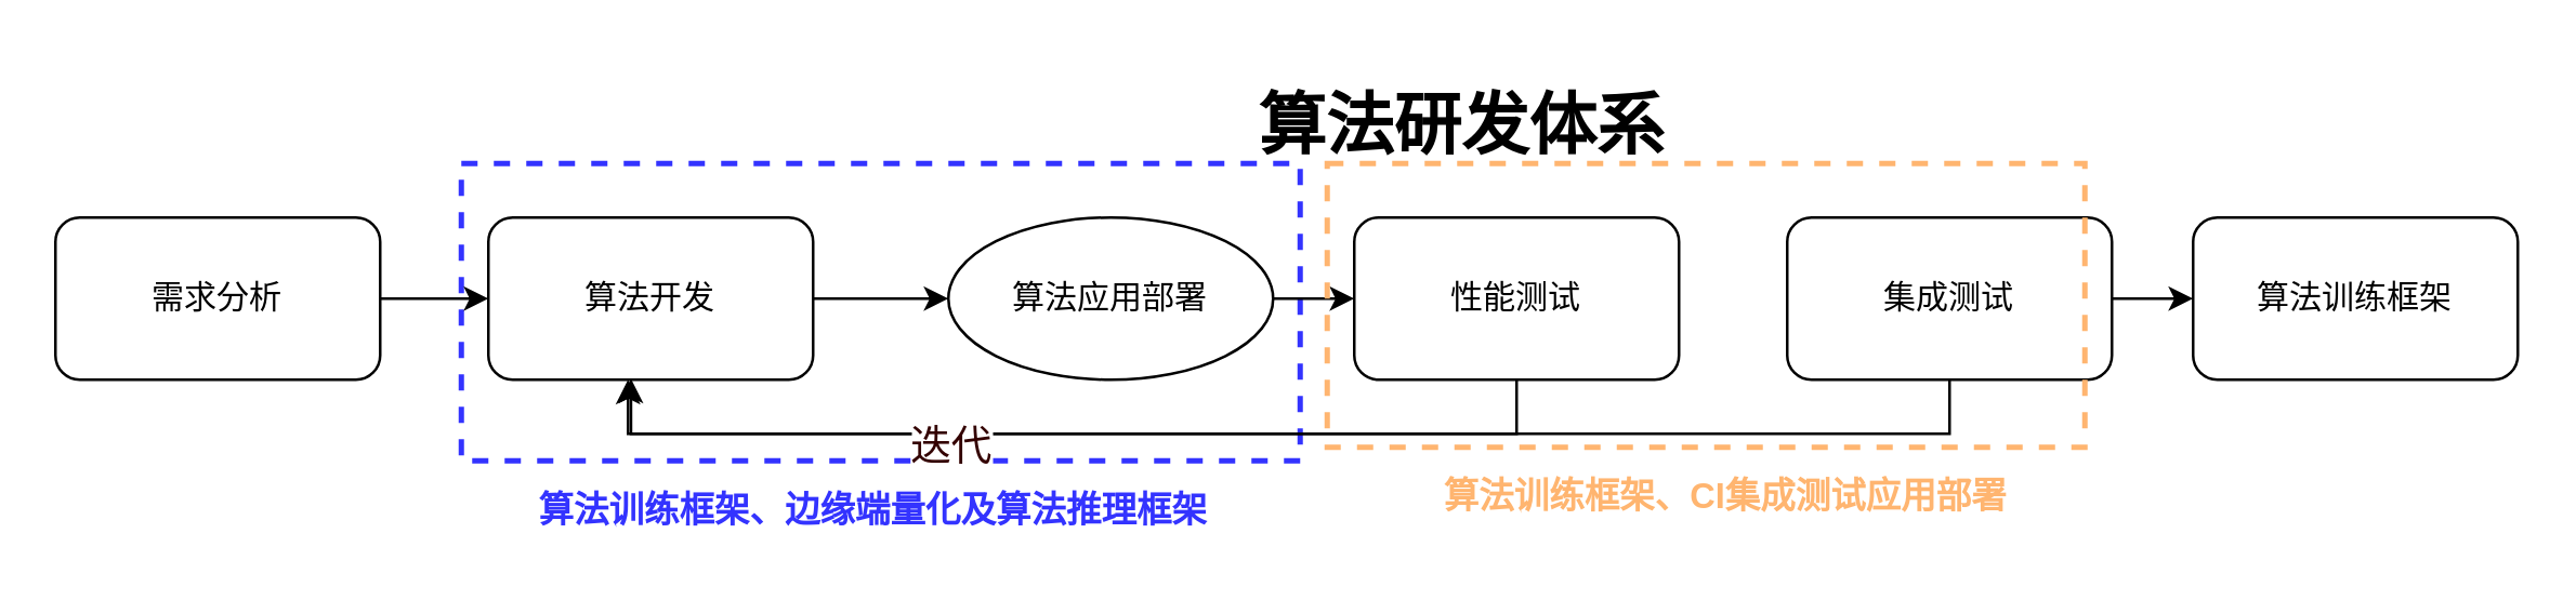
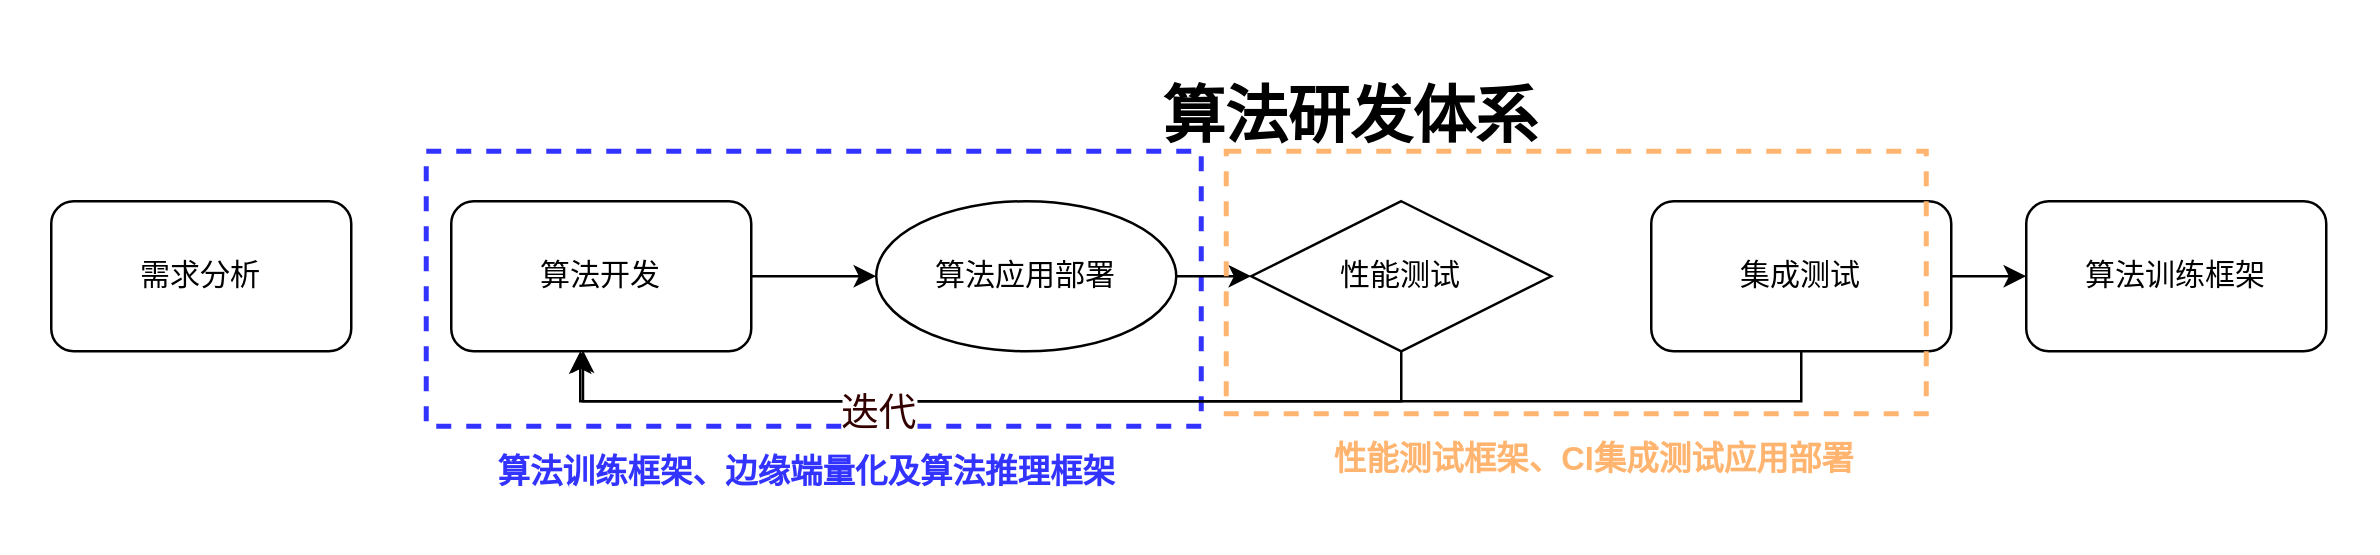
  <mxCell id="0" />
  <mxCell id="1" parent="0" />
  <mxCell id="2" value="" style="rounded=0;whiteSpace=wrap;html=1;fontSize=20;fillColor=none;dashed=1;strokeColor=#3333FF;strokeWidth=2;" vertex="1" parent="1"><mxGeometry x="170" y="60" width="310" height="110" as="geometry" /></mxCell>
  <mxCell id="3" style="edgeStyle=orthogonalEdgeStyle;rounded=0;orthogonalLoop=1;jettySize=auto;html=1;exitX=1;exitY=0.5;exitDx=0;exitDy=0;entryX=0;entryY=0.5;entryDx=0;entryDy=0;fontSize=20;" edge="1" parent="1" source="4" target="6"><mxGeometry relative="1" as="geometry" /></mxCell>
  <mxCell id="4" value="算法开发" style="rounded=1;whiteSpace=wrap;html=1;" vertex="1" parent="1"><mxGeometry x="180" y="80" width="120" height="60" as="geometry" /></mxCell>
  <mxCell id="5" style="edgeStyle=orthogonalEdgeStyle;rounded=0;orthogonalLoop=1;jettySize=auto;html=1;exitX=1;exitY=0.5;exitDx=0;exitDy=0;entryX=0;entryY=0.5;entryDx=0;entryDy=0;fontSize=20;" edge="1" parent="1" source="6" target="8"><mxGeometry relative="1" as="geometry" /></mxCell>
  <mxCell id="6" value="算法应用部署" style="ellipse;whiteSpace=wrap;html=1;" vertex="1" parent="1"><mxGeometry x="350" y="80" width="120" height="60" as="geometry" /></mxCell>
  <mxCell id="7" style="edgeStyle=orthogonalEdgeStyle;rounded=0;orthogonalLoop=1;jettySize=auto;html=1;exitX=0.5;exitY=1;exitDx=0;exitDy=0;entryX=0.439;entryY=0.993;entryDx=0;entryDy=0;entryPerimeter=0;fontSize=20;" edge="1" parent="1" source="8" target="4"><mxGeometry relative="1" as="geometry" /></mxCell>
- <mxCell id="8" value="性能测试" style="rounded=1;whiteSpace=wrap;html=1;" vertex="1" parent="1"><mxGeometry x="500" y="80" width="120" height="60" as="geometry" /></mxCell>
+ <mxCell id="8" value="性能测试" style="rhombus;whiteSpace=wrap;html=1;" vertex="1" parent="1"><mxGeometry x="500" y="80" width="120" height="60" as="geometry" /></mxCell>
  <mxCell id="9" style="edgeStyle=orthogonalEdgeStyle;rounded=0;orthogonalLoop=1;jettySize=auto;html=1;exitX=1;exitY=0.5;exitDx=0;exitDy=0;entryX=0;entryY=0.5;entryDx=0;entryDy=0;fontSize=20;" edge="1" parent="1" source="12" target="14"><mxGeometry relative="1" as="geometry" /></mxCell>
  <mxCell id="10" style="edgeStyle=orthogonalEdgeStyle;rounded=0;orthogonalLoop=1;jettySize=auto;html=1;exitX=0.5;exitY=1;exitDx=0;exitDy=0;fontSize=20;" edge="1" parent="1" source="12"><mxGeometry relative="1" as="geometry"><mxPoint x="231.6" y="140" as="targetPoint" /><Array as="points"><mxPoint x="720" y="160" /><mxPoint x="232" y="160" /></Array></mxGeometry></mxCell>
  <mxCell id="11" value="&lt;font style=&quot;font-size: 15px&quot; color=&quot;#330000&quot;&gt;迭代&lt;/font&gt;" style="edgeLabel;html=1;align=center;verticalAlign=middle;resizable=0;points=[];fontSize=25;fontColor=#FFB570;" vertex="1" connectable="0" parent="10"><mxGeometry x="0.26" y="-1" relative="1" as="geometry"><mxPoint x="-57" as="offset" /></mxGeometry></mxCell>
  <mxCell id="12" value="集成测试" style="rounded=1;whiteSpace=wrap;html=1;" vertex="1" parent="1"><mxGeometry x="660" y="80" width="120" height="60" as="geometry" /></mxCell>
  <mxCell id="13" value="&lt;font size=&quot;1&quot;&gt;&lt;b style=&quot;font-size: 25px&quot;&gt;算法研发体系&lt;/b&gt;&lt;/font&gt;" style="text;html=1;strokeColor=none;fillColor=none;align=center;verticalAlign=middle;whiteSpace=wrap;rounded=0;" vertex="1" parent="1"><mxGeometry x="420" y="20" width="240" height="50" as="geometry" /></mxCell>
  <mxCell id="14" value="算法训练框架" style="rounded=1;whiteSpace=wrap;html=1;" vertex="1" parent="1"><mxGeometry x="810" y="80" width="120" height="60" as="geometry" /></mxCell>
  <mxCell id="15" value="&lt;font style=&quot;font-size: 13px&quot; color=&quot;#3333ff&quot;&gt;&lt;b&gt;&lt;font style=&quot;font-size: 13px&quot;&gt;&lt;font style=&quot;font-size: 13px&quot;&gt;算法训练框架、&lt;/font&gt;&lt;/font&gt;&lt;span style=&quot;font-family: &amp;#34;times new roman&amp;#34;&quot;&gt;&lt;font face=&quot;宋体&quot; style=&quot;font-size: 13px&quot;&gt;边缘端量化&lt;/font&gt;&lt;/span&gt;&lt;font face=&quot;宋体&quot; style=&quot;font-size: 13px&quot;&gt;及算法&lt;/font&gt;&lt;span style=&quot;font-family: &amp;#34;times new roman&amp;#34;&quot;&gt;&lt;font face=&quot;宋体&quot; style=&quot;font-size: 13px&quot;&gt;推理框架&lt;/font&gt;&lt;/span&gt;&lt;/b&gt;&lt;/font&gt;" style="text;html=1;strokeColor=none;fillColor=none;align=center;verticalAlign=middle;whiteSpace=wrap;rounded=0;dashed=1;fontSize=20;" vertex="1" parent="1"><mxGeometry x="165" y="170" width="315" height="30" as="geometry" /></mxCell>
- <mxCell id="16" value="&lt;span style=&quot;font-size: 13px&quot;&gt;&lt;b&gt;&lt;font color=&quot;#ffb570&quot;&gt;算法训练框架、CI集成测试应用部署&lt;/font&gt;&lt;/b&gt;&lt;/span&gt;" style="text;html=1;strokeColor=none;fillColor=none;align=center;verticalAlign=middle;whiteSpace=wrap;rounded=0;dashed=1;fontSize=20;" vertex="1" parent="1"><mxGeometry x="480" y="165" width="315" height="30" as="geometry" /></mxCell>
+ <mxCell id="16" value="&lt;span style=&quot;font-size: 13px&quot;&gt;&lt;b&gt;&lt;font color=&quot;#ffb570&quot;&gt;性能测试框架、CI集成测试应用部署&lt;/font&gt;&lt;/b&gt;&lt;/span&gt;" style="text;html=1;strokeColor=none;fillColor=none;align=center;verticalAlign=middle;whiteSpace=wrap;rounded=0;dashed=1;fontSize=20;" vertex="1" parent="1"><mxGeometry x="480" y="165" width="315" height="30" as="geometry" /></mxCell>
  <mxCell id="17" value="" style="rounded=0;whiteSpace=wrap;html=1;fontSize=20;fillColor=none;dashed=1;strokeColor=#FFB570;strokeWidth=2;" vertex="1" parent="1"><mxGeometry x="490" y="60" width="280" height="105" as="geometry" /></mxCell>
- <mxCell id="18" style="edgeStyle=orthogonalEdgeStyle;rounded=0;orthogonalLoop=1;jettySize=auto;html=1;exitX=1;exitY=0.5;exitDx=0;exitDy=0;entryX=0;entryY=0.5;entryDx=0;entryDy=0;fontSize=15;fontColor=#330000;" edge="1" parent="1" source="19" target="4"><mxGeometry relative="1" as="geometry" /></mxCell>
  <mxCell id="19" value="需求分析" style="rounded=1;whiteSpace=wrap;html=1;" vertex="1" parent="1"><mxGeometry x="20" y="80" width="120" height="60" as="geometry" /></mxCell>
